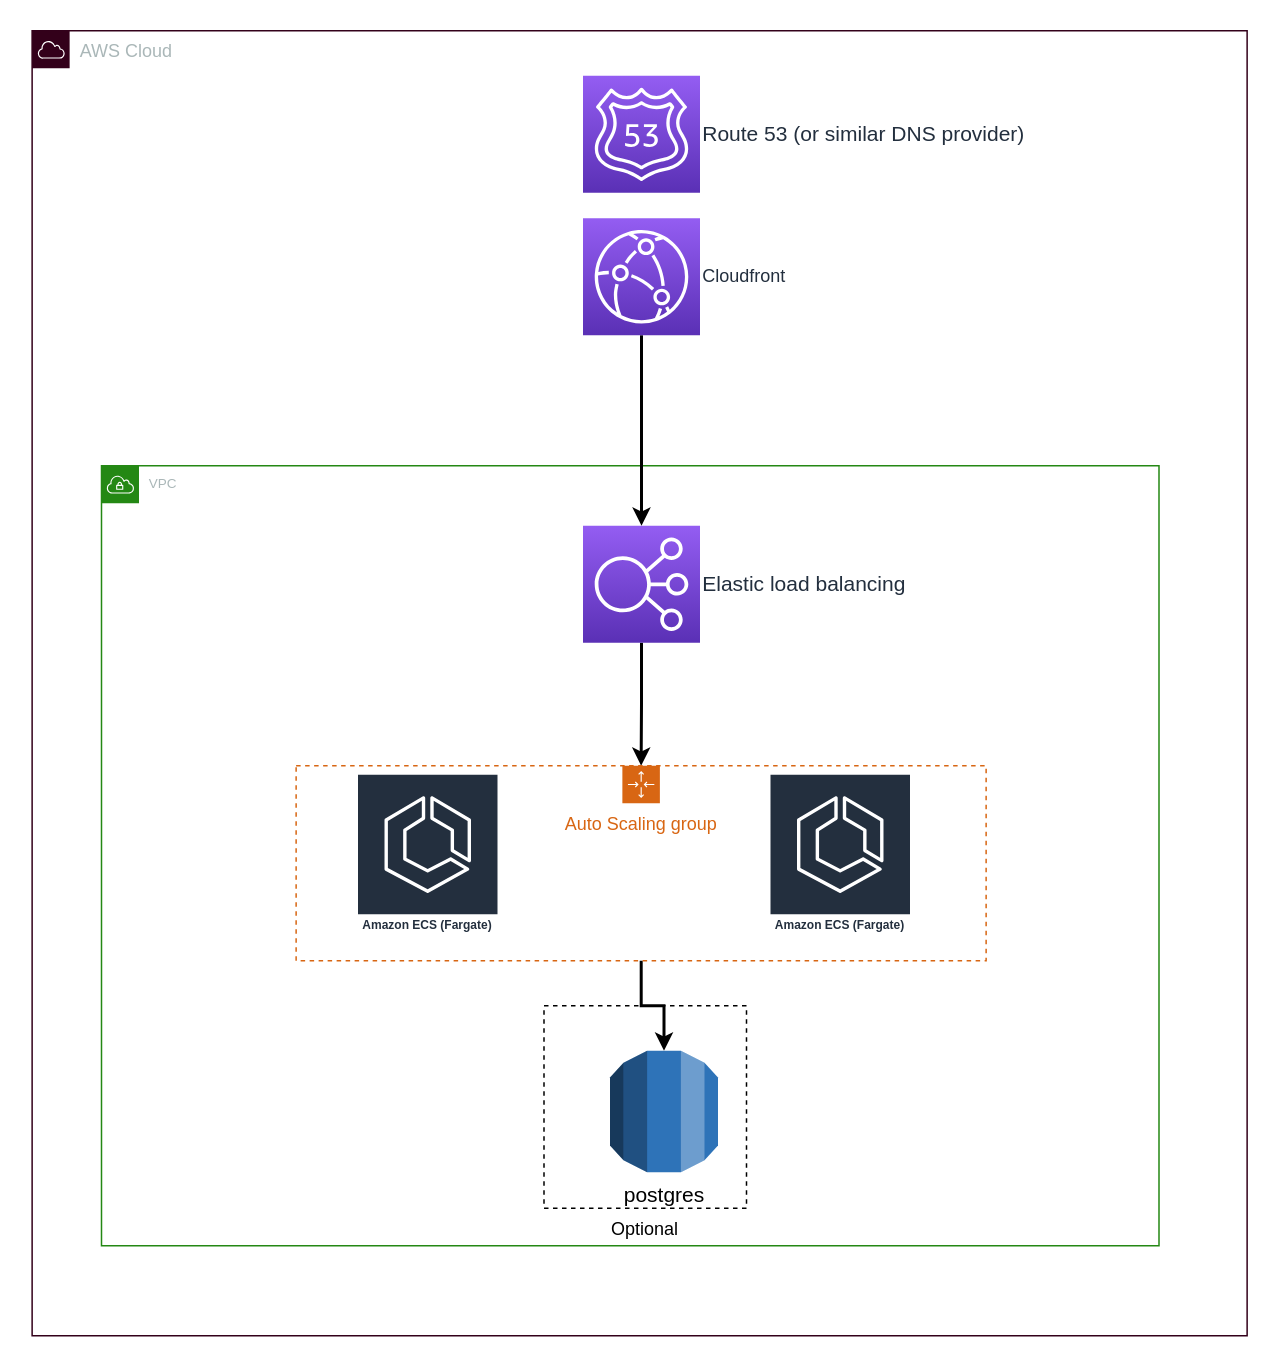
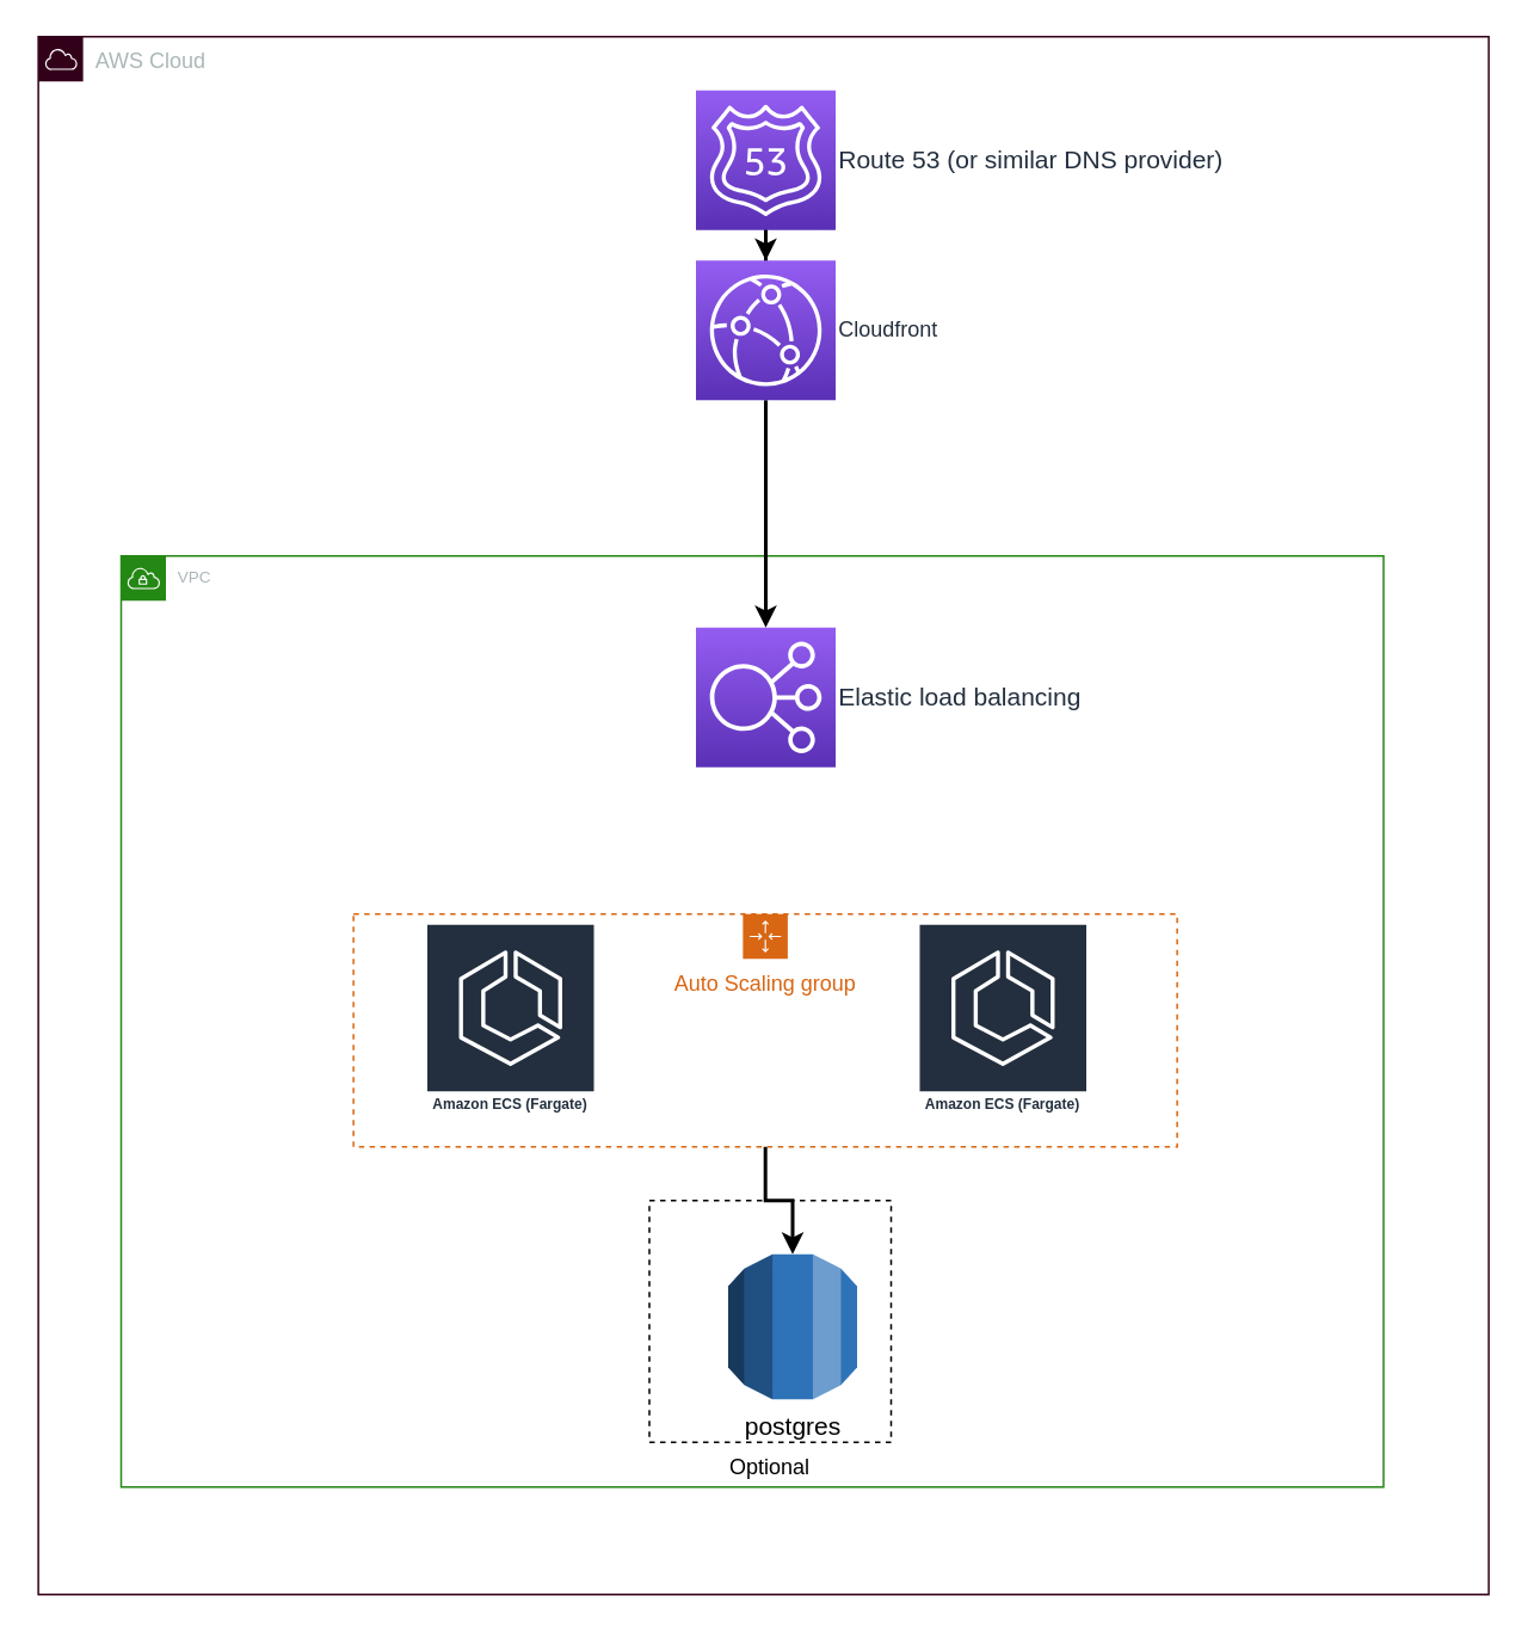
  <mxCell id="0" />
  <mxCell id="1" parent="0" />
  <mxCell id="2" value="AWS Cloud" style="sketch=0;outlineConnect=0;gradientColor=none;html=1;whiteSpace=wrap;fontSize=12;fontStyle=0;shape=mxgraph.aws4.group;grIcon=mxgraph.aws4.group_aws_cloud;strokeColor=#33001A;fillColor=none;verticalAlign=top;align=left;spacingLeft=30;fontColor=#AAB7B8;dashed=0;" parent="1" vertex="1"><mxGeometry x="20.75" y="20" width="810" height="870" as="geometry" /></mxCell>
+ <mxCell id="3" style="edgeStyle=orthogonalEdgeStyle;rounded=0;orthogonalLoop=1;jettySize=auto;html=1;entryX=0.5;entryY=0;entryDx=0;entryDy=0;entryPerimeter=0;fontSize=14;strokeWidth=2;" parent="1" source="4" target="15" edge="1"><mxGeometry relative="1" as="geometry" /></mxCell>
  <mxCell id="4" value="Route 53 (or similar DNS provider)" style="sketch=0;points=[[0,0,0],[0.25,0,0],[0.5,0,0],[0.75,0,0],[1,0,0],[0,1,0],[0.25,1,0],[0.5,1,0],[0.75,1,0],[1,1,0],[0,0.25,0],[0,0.5,0],[0,0.75,0],[1,0.25,0],[1,0.5,0],[1,0.75,0]];outlineConnect=0;fontColor=#232F3E;gradientColor=#945DF2;gradientDirection=north;fillColor=#5A30B5;strokeColor=#ffffff;dashed=0;verticalLabelPosition=middle;verticalAlign=middle;align=left;html=1;fontSize=14;fontStyle=0;aspect=fixed;shape=mxgraph.aws4.resourceIcon;resIcon=mxgraph.aws4.route_53;labelPosition=right;" parent="1" vertex="1"><mxGeometry x="388" y="50" width="78" height="78" as="geometry" /></mxCell>
- <mxCell id="5" style="edgeStyle=orthogonalEdgeStyle;rounded=0;orthogonalLoop=1;jettySize=auto;html=1;entryX=0.5;entryY=0;entryDx=0;entryDy=0;fontSize=14;strokeWidth=2;" parent="1" source="6" target="8" edge="1"><mxGeometry relative="1" as="geometry" /></mxCell>
  <mxCell id="6" value="Elastic load balancing&lt;br&gt;" style="sketch=0;points=[[0,0,0],[0.25,0,0],[0.5,0,0],[0.75,0,0],[1,0,0],[0,1,0],[0.25,1,0],[0.5,1,0],[0.75,1,0],[1,1,0],[0,0.25,0],[0,0.5,0],[0,0.75,0],[1,0.25,0],[1,0.5,0],[1,0.75,0]];outlineConnect=0;fontColor=#232F3E;gradientColor=#945DF2;gradientDirection=north;fillColor=#5A30B5;strokeColor=#ffffff;dashed=0;verticalLabelPosition=middle;verticalAlign=middle;align=left;html=1;fontSize=14;fontStyle=0;aspect=fixed;shape=mxgraph.aws4.resourceIcon;resIcon=mxgraph.aws4.elastic_load_balancing;labelPosition=right;" parent="1" vertex="1"><mxGeometry x="388" y="350" width="78" height="78" as="geometry" /></mxCell>
  <mxCell id="7" style="edgeStyle=orthogonalEdgeStyle;rounded=0;orthogonalLoop=1;jettySize=auto;html=1;entryX=0.5;entryY=0;entryDx=0;entryDy=0;entryPerimeter=0;fontSize=14;strokeWidth=2;" parent="1" source="8" target="9" edge="1"><mxGeometry relative="1" as="geometry" /></mxCell>
  <mxCell id="8" value="Auto Scaling group" style="points=[[0,0],[0.25,0],[0.5,0],[0.75,0],[1,0],[1,0.25],[1,0.5],[1,0.75],[1,1],[0.75,1],[0.5,1],[0.25,1],[0,1],[0,0.75],[0,0.5],[0,0.25]];outlineConnect=0;gradientColor=none;html=1;whiteSpace=wrap;fontSize=12;fontStyle=0;container=1;pointerEvents=0;collapsible=0;recursiveResize=0;shape=mxgraph.aws4.groupCenter;grIcon=mxgraph.aws4.group_auto_scaling_group;grStroke=1;strokeColor=#D86613;fillColor=none;verticalAlign=top;align=center;fontColor=#D86613;dashed=1;spacingTop=25;" parent="1" vertex="1"><mxGeometry x="196.75" y="510" width="460" height="130" as="geometry" /></mxCell>
  <mxCell id="9" value="postgres" style="outlineConnect=0;dashed=0;verticalLabelPosition=bottom;verticalAlign=top;align=center;html=1;shape=mxgraph.aws3.rds;fillColor=#2E73B8;gradientColor=none;fontSize=14;strokeColor=#33001A;labelPosition=center;" parent="1" vertex="1"><mxGeometry x="406" y="700" width="72" height="81" as="geometry" /></mxCell>
  <mxCell id="10" value="VPC" style="points=[[0,0],[0.25,0],[0.5,0],[0.75,0],[1,0],[1,0.25],[1,0.5],[1,0.75],[1,1],[0.75,1],[0.5,1],[0.25,1],[0,1],[0,0.75],[0,0.5],[0,0.25]];outlineConnect=0;gradientColor=none;html=1;whiteSpace=wrap;fontSize=9;fontStyle=0;container=1;pointerEvents=0;collapsible=0;recursiveResize=0;shape=mxgraph.aws4.group;grIcon=mxgraph.aws4.group_vpc;strokeColor=#248814;fillColor=none;verticalAlign=top;align=left;spacingLeft=30;fontColor=#AAB7B8;dashed=0;" parent="1" vertex="1"><mxGeometry x="67" y="310" width="705" height="520" as="geometry" /></mxCell>
  <mxCell id="11" value="Amazon ECS (Fargate)" style="sketch=0;outlineConnect=0;fontColor=#232F3E;gradientColor=none;strokeColor=#ffffff;fillColor=#232F3E;dashed=0;verticalLabelPosition=middle;verticalAlign=bottom;align=center;html=1;whiteSpace=wrap;fontSize=8;fontStyle=1;spacing=3;shape=mxgraph.aws4.productIcon;prIcon=mxgraph.aws4.ecs;" parent="10" vertex="1"><mxGeometry x="445" y="205" width="95" height="110" as="geometry" /></mxCell>
  <mxCell id="12" value="Amazon ECS (Fargate)" style="sketch=0;outlineConnect=0;fontColor=#232F3E;gradientColor=none;strokeColor=#ffffff;fillColor=#232F3E;dashed=0;verticalLabelPosition=middle;verticalAlign=bottom;align=center;html=1;whiteSpace=wrap;fontSize=8;fontStyle=1;spacing=3;shape=mxgraph.aws4.productIcon;prIcon=mxgraph.aws4.ecs;" parent="10" vertex="1"><mxGeometry x="170" y="205" width="95" height="110" as="geometry" /></mxCell>
  <mxCell id="13" value="Optional" style="whiteSpace=wrap;html=1;aspect=fixed;dashed=1;fillColor=none;labelPosition=center;verticalLabelPosition=bottom;align=center;verticalAlign=top;" vertex="1" parent="10"><mxGeometry x="295" y="360" width="135" height="135" as="geometry" /></mxCell>
  <mxCell id="14" style="edgeStyle=orthogonalEdgeStyle;rounded=0;orthogonalLoop=1;jettySize=auto;html=1;entryX=0.5;entryY=0;entryDx=0;entryDy=0;entryPerimeter=0;fontSize=14;strokeWidth=2;" parent="1" source="15" target="6" edge="1"><mxGeometry relative="1" as="geometry" /></mxCell>
  <mxCell id="15" value="Cloudfront" style="sketch=0;points=[[0,0,0],[0.25,0,0],[0.5,0,0],[0.75,0,0],[1,0,0],[0,1,0],[0.25,1,0],[0.5,1,0],[0.75,1,0],[1,1,0],[0,0.25,0],[0,0.5,0],[0,0.75,0],[1,0.25,0],[1,0.5,0],[1,0.75,0]];outlineConnect=0;fontColor=#232F3E;gradientColor=#945DF2;gradientDirection=north;fillColor=#5A30B5;strokeColor=#ffffff;dashed=0;verticalLabelPosition=middle;verticalAlign=middle;align=left;html=1;fontSize=12;fontStyle=0;aspect=fixed;shape=mxgraph.aws4.resourceIcon;resIcon=mxgraph.aws4.cloudfront;labelPosition=right;" parent="1" vertex="1"><mxGeometry x="388" y="145" width="78" height="78" as="geometry" /></mxCell>
